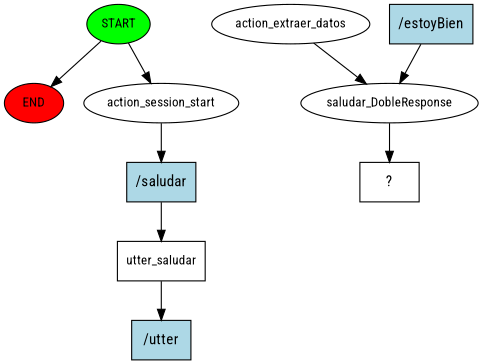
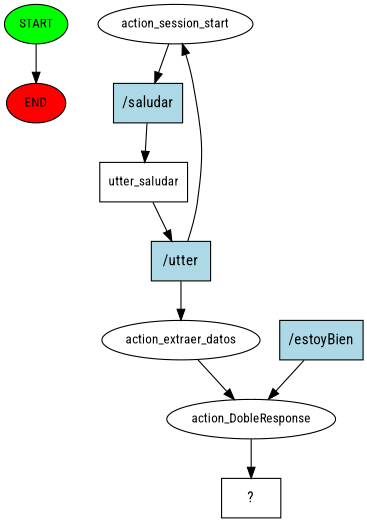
  digraph {
    fontname="Roboto Condensed"
    node [fontname="Roboto Condensed" fontsize=12]
    edge [fontname="Roboto Condensed"]
    n1 [fillcolor=green label=START style=filled]
    n2 [fillcolor=red label=END style=filled]
    n3 [label=action_session_start]
    n4 [fillcolor=lightblue label="/saludar" shape=rect style=filled fontsize=""]
    n5 [label=utter_saludar shape=box]
    n6 [fillcolor=lightblue label="/utter" shape=rect style=filled fontsize=""]
    n7 [label=action_extraer_datos]
-   n8 [label=saludar_DobleResponse]
+   n8 [label=action_DobleResponse]
    n9 [fillcolor=lightblue label="/estoyBien" shape=rect style=filled fontsize=""]
    n10 [label="  ?  " shape=rect fontsize=""]
    n1 -> n2
-   n1 -> n3
+   n6 -> n3
    n3 -> n4
    n4 -> n5
    n5 -> n6
+   n6 -> n7
    n7 -> n8
    n8 -> n10
    n9 -> n8
  }
